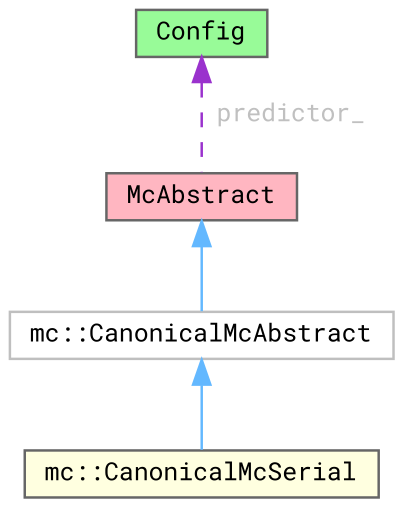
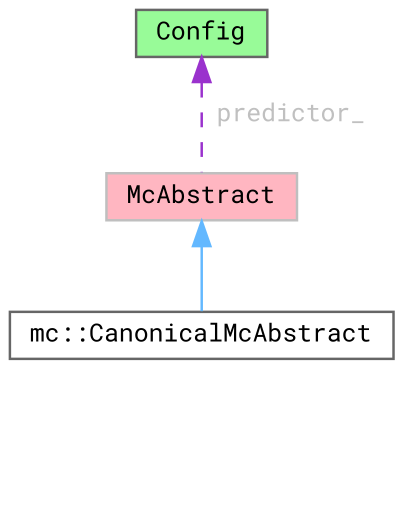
  digraph {
    fontname="Roboto Mono"
    node [color=gray40 fontname="Roboto Mono" fontsize=10 shape=box style=filled]
    edge [color=steelblue1 dir=back fontname="Roboto Mono" fontsize=10 labelfontname=Helvetica labelfontsize=10 style=solid]
-   n1 [fillcolor=lightyellow fontcolor=black height=0.2 label="mc::CanonicalMcSerial" width=0.4]
-   n2 [color=grey75 fillcolor=white height=0.2 label="mc::CanonicalMcAbstract" width=0.4]
-   n3 [fillcolor=lightpink height=0.2 label=McAbstract width=0.4]
+   n2 [fillcolor=white height=0.2 label="mc::CanonicalMcAbstract" width=0.4]
+   n3 [color=grey75 fillcolor=lightpink height=0.2 label=McAbstract width=0.4]
    n4 [fillcolor=palegreen height=0.2 label=Config width=0.4]
-   n2 -> n1
    n3 -> n2
    n4 -> n3 [color=darkorchid3 fontcolor=grey label=" predictor_" style=dashed]
  }
